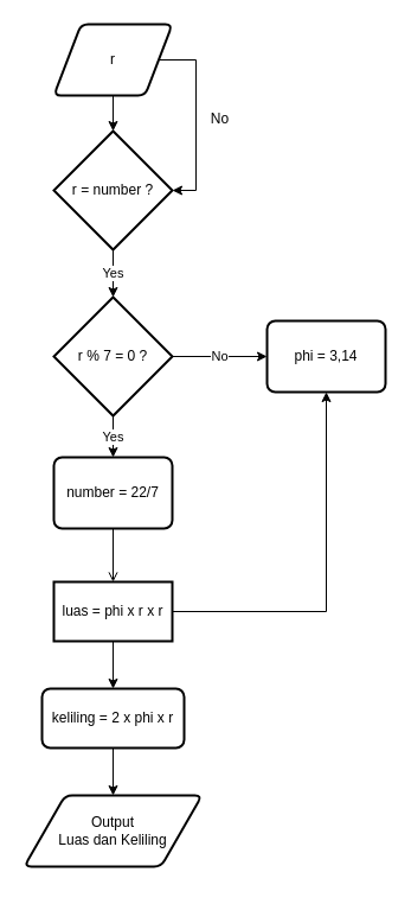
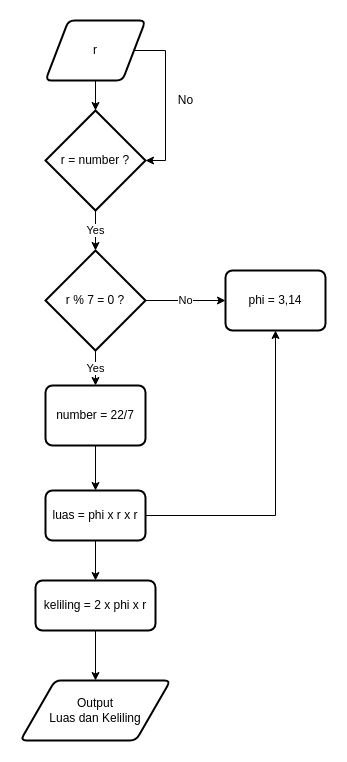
  <mxCell id="0" />
  <mxCell id="1" parent="0" />
  <mxCell id="2" style="edgeStyle=orthogonalEdgeStyle;rounded=0;orthogonalLoop=1;jettySize=auto;html=1;exitX=0.5;exitY=1;exitDx=0;exitDy=0;entryX=0.5;entryY=0;entryDx=0;entryDy=0;entryPerimeter=0;" parent="1" source="4" target="6" edge="1"><mxGeometry relative="1" as="geometry" /></mxCell>
  <mxCell id="3" style="edgeStyle=orthogonalEdgeStyle;rounded=0;orthogonalLoop=1;jettySize=auto;html=1;exitX=1;exitY=0.5;exitDx=0;exitDy=0;entryX=1;entryY=0.5;entryDx=0;entryDy=0;entryPerimeter=0;" parent="1" source="4" target="6" edge="1"><mxGeometry relative="1" as="geometry"><mxPoint x="185" y="160" as="targetPoint" /><Array as="points"><mxPoint x="165" y="50" /><mxPoint x="165" y="160" /></Array></mxGeometry></mxCell>
  <mxCell id="4" value="r" style="shape=parallelogram;html=1;strokeWidth=2;perimeter=parallelogramPerimeter;whiteSpace=wrap;rounded=1;arcSize=12;size=0.23;" parent="1" vertex="1"><mxGeometry x="45" y="20" width="100" height="60" as="geometry" /></mxCell>
  <mxCell id="5" value="Yes" style="edgeStyle=orthogonalEdgeStyle;rounded=0;orthogonalLoop=1;jettySize=auto;html=1;exitX=0.5;exitY=1;exitDx=0;exitDy=0;exitPerimeter=0;entryX=0.5;entryY=0;entryDx=0;entryDy=0;entryPerimeter=0;" parent="1" source="6" target="9" edge="1"><mxGeometry relative="1" as="geometry" /></mxCell>
  <mxCell id="6" value="r = number ?" style="strokeWidth=2;html=1;shape=mxgraph.flowchart.decision;whiteSpace=wrap;" parent="1" vertex="1"><mxGeometry x="45" y="110" width="100" height="100" as="geometry" /></mxCell>
  <mxCell id="7" value="Yes" style="edgeStyle=orthogonalEdgeStyle;rounded=0;orthogonalLoop=1;jettySize=auto;html=1;exitX=0.5;exitY=1;exitDx=0;exitDy=0;exitPerimeter=0;entryX=0.5;entryY=0;entryDx=0;entryDy=0;" parent="1" source="9" target="11" edge="1"><mxGeometry relative="1" as="geometry" /></mxCell>
  <mxCell id="8" value="No" style="edgeStyle=orthogonalEdgeStyle;rounded=0;orthogonalLoop=1;jettySize=auto;html=1;exitX=1;exitY=0.5;exitDx=0;exitDy=0;exitPerimeter=0;entryX=0;entryY=0.5;entryDx=0;entryDy=0;" parent="1" source="9" target="12" edge="1"><mxGeometry relative="1" as="geometry" /></mxCell>
  <mxCell id="9" value="r % 7 = 0 ?" style="strokeWidth=2;html=1;shape=mxgraph.flowchart.decision;whiteSpace=wrap;" parent="1" vertex="1"><mxGeometry x="45" y="250" width="100" height="100" as="geometry" /></mxCell>
- <mxCell id="10" style="edgeStyle=orthogonalEdgeStyle;rounded=0;orthogonalLoop=1;jettySize=auto;html=1;exitX=0.5;exitY=1;exitDx=0;exitDy=0;entryX=0.5;entryY=0;entryDx=0;entryDy=0;endArrow=open;" parent="1" source="11" target="15" edge="1"><mxGeometry relative="1" as="geometry" /></mxCell>
+ <mxCell id="10" style="edgeStyle=orthogonalEdgeStyle;rounded=0;orthogonalLoop=1;jettySize=auto;html=1;exitX=0.5;exitY=1;exitDx=0;exitDy=0;entryX=0.5;entryY=0;entryDx=0;entryDy=0;" parent="1" source="11" target="15" edge="1"><mxGeometry relative="1" as="geometry" /></mxCell>
  <mxCell id="11" value="number = 22/7" style="rounded=1;whiteSpace=wrap;html=1;absoluteArcSize=1;arcSize=14;strokeWidth=2;" parent="1" vertex="1"><mxGeometry x="45" y="385" width="100" height="60" as="geometry" /></mxCell>
  <mxCell id="12" value="phi = 3,14" style="rounded=1;whiteSpace=wrap;html=1;absoluteArcSize=1;arcSize=14;strokeWidth=2;" parent="1" vertex="1"><mxGeometry x="225" y="270" width="100" height="60" as="geometry" /></mxCell>
  <mxCell id="13" style="edgeStyle=orthogonalEdgeStyle;rounded=0;orthogonalLoop=1;jettySize=auto;html=1;exitX=0.5;exitY=1;exitDx=0;exitDy=0;entryX=0.5;entryY=0;entryDx=0;entryDy=0;" parent="1" source="15" target="17" edge="1"><mxGeometry relative="1" as="geometry" /></mxCell>
  <mxCell id="14" style="edgeStyle=orthogonalEdgeStyle;rounded=0;orthogonalLoop=1;jettySize=auto;html=1;exitX=1;exitY=0.5;exitDx=0;exitDy=0;entryX=0.5;entryY=1;entryDx=0;entryDy=0;" parent="1" source="15" target="12" edge="1"><mxGeometry relative="1" as="geometry" /></mxCell>
- <mxCell id="15" value="luas = phi x r x r" style="whiteSpace=wrap;html=1;absoluteArcSize=1;arcSize=14;strokeWidth=2;rounded=0;" parent="1" vertex="1"><mxGeometry x="45" y="490" width="100" height="50" as="geometry" /></mxCell>
+ <mxCell id="15" value="luas = phi x r x r" style="rounded=1;whiteSpace=wrap;html=1;absoluteArcSize=1;arcSize=14;strokeWidth=2;" parent="1" vertex="1"><mxGeometry x="45" y="490" width="100" height="50" as="geometry" /></mxCell>
  <mxCell id="16" style="edgeStyle=orthogonalEdgeStyle;rounded=0;orthogonalLoop=1;jettySize=auto;html=1;exitX=0.5;exitY=1;exitDx=0;exitDy=0;" parent="1" source="17" target="18" edge="1"><mxGeometry relative="1" as="geometry" /></mxCell>
  <mxCell id="17" value="keliling = 2 x phi x r" style="rounded=1;whiteSpace=wrap;html=1;absoluteArcSize=1;arcSize=14;strokeWidth=2;" parent="1" vertex="1"><mxGeometry x="35" y="580" width="120" height="50" as="geometry" /></mxCell>
- <mxCell id="18" value="Output&lt;br&gt;Luas dan Keliling" style="shape=parallelogram;html=1;strokeWidth=2;perimeter=parallelogramPerimeter;whiteSpace=wrap;rounded=1;arcSize=12;size=0.23;" parent="1" vertex="1"><mxGeometry x="20" y="670" width="150" height="60" as="geometry" /></mxCell>
+ <mxCell id="18" value="Output&lt;br&gt;Luas dan Keliling" style="shape=parallelogram;html=1;strokeWidth=2;perimeter=parallelogramPerimeter;whiteSpace=wrap;rounded=1;arcSize=12;size=0.23;" parent="1" vertex="1"><mxGeometry x="20" y="680" width="150" height="60" as="geometry" /></mxCell>
  <mxCell id="19" value="No" style="text;html=1;align=center;verticalAlign=middle;resizable=0;points=[];autosize=1;strokeColor=none;fillColor=none;" parent="1" vertex="1"><mxGeometry x="170" y="90" width="30" height="20" as="geometry" /></mxCell>
